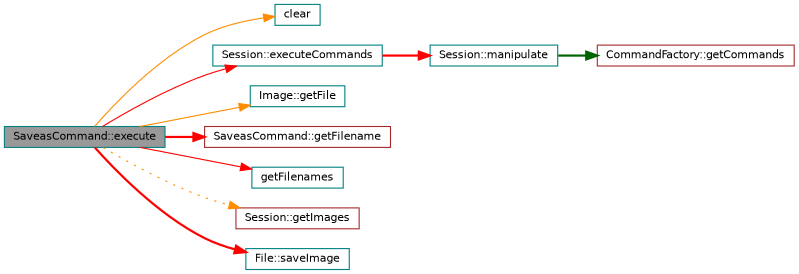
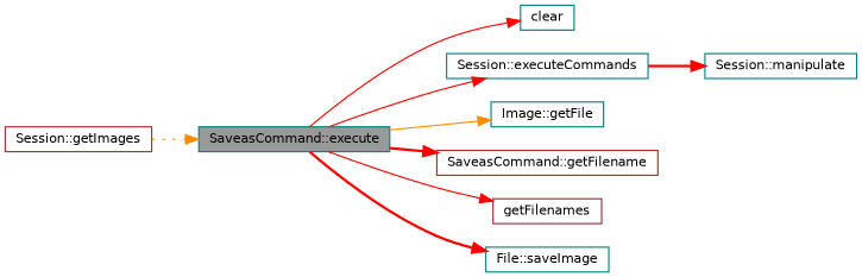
  digraph {
    rankdir=LR
    node [color=teal fillcolor=white fontname=Helvetica fontsize=10 shape=box style=filled]
    edge [color=red fontname=Helvetica fontsize=10 labelfontname=Helvetica labelfontsize=10 style=solid]
    n1 [fillcolor=grey60 fontcolor=black height=0.2 label="SaveasCommand::execute" width=0.4]
    n2 [height=0.2 label=clear width=0.4]
    n3 [height=0.2 label="Session::executeCommands" width=0.4]
    n4 [height=0.2 label="Image::getFile" width=0.4]
    n5 [color=brown height=0.2 label="SaveasCommand::getFilename" width=0.4]
-   n6 [height=0.2 label=getFilenames width=0.4]
+   n6 [color=brown height=0.2 label=getFilenames width=0.4]
    n7 [color=brown height=0.2 label="Session::getImages" width=0.4]
    n8 [height=0.2 label="File::saveImage" width=0.4]
    n9 [height=0.2 label="Session::manipulate" width=0.4]
-   n10 [color=brown height=0.2 label="CommandFactory::getCommands" width=0.4]
-   n1 -> n2 [color=darkorange]
+   n1 -> n2
    n1 -> n3
    n1 -> n4 [color=darkorange]
    n1 -> n5 [style=bold]
    n1 -> n6
-   n1 -> n7 [color=darkorange style=dotted]
+   n7 -> n1 [color=darkorange style=dotted]
    n1 -> n8 [style=bold]
    n3 -> n9 [style=bold]
-   n9 -> n10 [color=darkgreen style=bold]
  }
